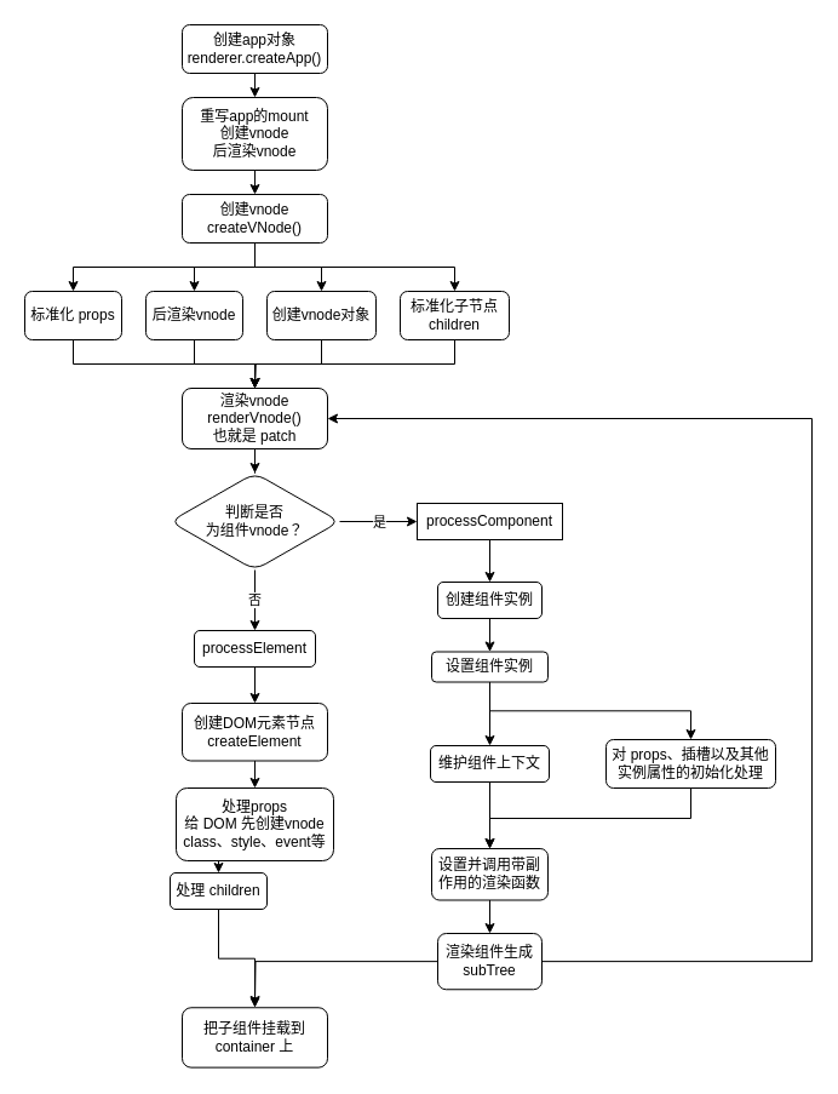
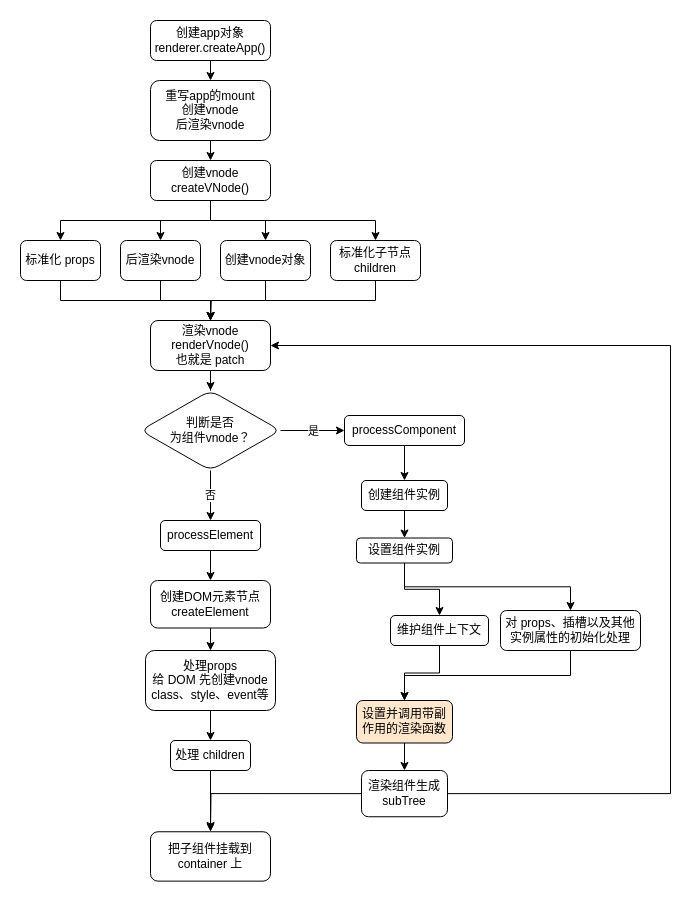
  <mxCell id="0" />
  <mxCell id="1" parent="0" />
  <mxCell id="2" style="edgeStyle=orthogonalEdgeStyle;rounded=0;orthogonalLoop=1;jettySize=auto;html=1;exitX=0.5;exitY=1;exitDx=0;exitDy=0;entryX=0.5;entryY=0;entryDx=0;entryDy=0;" edge="1" parent="1" source="3" target="5"><mxGeometry relative="1" as="geometry" /></mxCell>
  <mxCell id="3" value="创建app对象&lt;br&gt;renderer.createApp()" style="rounded=1;whiteSpace=wrap;html=1;" vertex="1" parent="1"><mxGeometry x="150" y="20" width="120" height="40" as="geometry" /></mxCell>
  <mxCell id="4" style="edgeStyle=orthogonalEdgeStyle;rounded=0;orthogonalLoop=1;jettySize=auto;html=1;exitX=0.5;exitY=1;exitDx=0;exitDy=0;entryX=0.5;entryY=0;entryDx=0;entryDy=0;strokeColor=#000000;endFill=1;" edge="1" parent="1" source="5" target="10"><mxGeometry relative="1" as="geometry" /></mxCell>
  <mxCell id="5" value="重写app的mount&lt;br&gt;创建vnode&lt;br&gt;后渲染vnode" style="rounded=1;whiteSpace=wrap;html=1;" vertex="1" parent="1"><mxGeometry x="150" y="80" width="120" height="60" as="geometry" /></mxCell>
  <mxCell id="6" style="edgeStyle=orthogonalEdgeStyle;rounded=0;orthogonalLoop=1;jettySize=auto;html=1;exitX=0.5;exitY=1;exitDx=0;exitDy=0;entryX=0.5;entryY=0;entryDx=0;entryDy=0;strokeColor=#000000;endFill=1;" edge="1" parent="1" source="10" target="14"><mxGeometry relative="1" as="geometry" /></mxCell>
  <mxCell id="7" style="edgeStyle=orthogonalEdgeStyle;rounded=0;orthogonalLoop=1;jettySize=auto;html=1;exitX=0.5;exitY=1;exitDx=0;exitDy=0;entryX=0.5;entryY=0;entryDx=0;entryDy=0;strokeColor=#000000;endFill=1;" edge="1" parent="1" source="10" target="16"><mxGeometry relative="1" as="geometry" /></mxCell>
  <mxCell id="8" style="edgeStyle=orthogonalEdgeStyle;rounded=0;orthogonalLoop=1;jettySize=auto;html=1;exitX=0.5;exitY=1;exitDx=0;exitDy=0;entryX=0.5;entryY=0;entryDx=0;entryDy=0;strokeColor=#000000;endFill=1;" edge="1" parent="1" source="10" target="18"><mxGeometry relative="1" as="geometry" /></mxCell>
  <mxCell id="9" style="edgeStyle=orthogonalEdgeStyle;rounded=0;orthogonalLoop=1;jettySize=auto;html=1;exitX=0.5;exitY=1;exitDx=0;exitDy=0;entryX=0.5;entryY=0;entryDx=0;entryDy=0;strokeColor=#000000;endFill=1;" edge="1" parent="1" source="10" target="20"><mxGeometry relative="1" as="geometry" /></mxCell>
  <mxCell id="10" value="创建vnode&lt;br&gt;createVNode()" style="rounded=1;whiteSpace=wrap;html=1;" vertex="1" parent="1"><mxGeometry x="150" y="160" width="120" height="40" as="geometry" /></mxCell>
  <mxCell id="11" value="" style="edgeStyle=orthogonalEdgeStyle;rounded=0;orthogonalLoop=1;jettySize=auto;html=1;strokeColor=#000000;endFill=1;" edge="1" parent="1" source="12" target="21"><mxGeometry relative="1" as="geometry" /></mxCell>
  <mxCell id="12" value="渲染vnode&lt;br&gt;renderVnode()&lt;br&gt;也就是 patch" style="rounded=1;whiteSpace=wrap;html=1;" vertex="1" parent="1"><mxGeometry x="150" y="320" width="120" height="50" as="geometry" /></mxCell>
  <mxCell id="13" style="edgeStyle=orthogonalEdgeStyle;rounded=0;orthogonalLoop=1;jettySize=auto;html=1;exitX=0.5;exitY=1;exitDx=0;exitDy=0;strokeColor=#000000;endFill=1;" edge="1" parent="1" source="14" target="12"><mxGeometry relative="1" as="geometry" /></mxCell>
  <mxCell id="14" value="标准化 props&lt;br&gt;" style="rounded=1;whiteSpace=wrap;html=1;" vertex="1" parent="1"><mxGeometry x="20" y="240" width="80" height="40" as="geometry" /></mxCell>
  <mxCell id="15" style="edgeStyle=orthogonalEdgeStyle;rounded=0;orthogonalLoop=1;jettySize=auto;html=1;exitX=0.5;exitY=1;exitDx=0;exitDy=0;strokeColor=#000000;endFill=1;" edge="1" parent="1" source="16"><mxGeometry relative="1" as="geometry"><mxPoint x="210" y="320" as="targetPoint" /></mxGeometry></mxCell>
  <mxCell id="16" value="后渲染vnode" style="rounded=1;whiteSpace=wrap;html=1;" vertex="1" parent="1"><mxGeometry x="120" y="240" width="80" height="40" as="geometry" /></mxCell>
  <mxCell id="17" style="edgeStyle=orthogonalEdgeStyle;rounded=0;orthogonalLoop=1;jettySize=auto;html=1;exitX=0.5;exitY=1;exitDx=0;exitDy=0;strokeColor=#000000;endFill=1;" edge="1" parent="1" source="18"><mxGeometry relative="1" as="geometry"><mxPoint x="210" y="320" as="targetPoint" /></mxGeometry></mxCell>
  <mxCell id="18" value="创建vnode对象" style="rounded=1;whiteSpace=wrap;html=1;" vertex="1" parent="1"><mxGeometry x="220" y="240" width="90" height="40" as="geometry" /></mxCell>
  <mxCell id="19" style="edgeStyle=orthogonalEdgeStyle;rounded=0;orthogonalLoop=1;jettySize=auto;html=1;exitX=0.5;exitY=1;exitDx=0;exitDy=0;entryX=0.5;entryY=0;entryDx=0;entryDy=0;strokeColor=#000000;endFill=1;" edge="1" parent="1" source="20" target="12"><mxGeometry relative="1" as="geometry" /></mxCell>
  <mxCell id="20" value="标准化子节点 children" style="rounded=1;whiteSpace=wrap;html=1;" vertex="1" parent="1"><mxGeometry x="330" y="240" width="90" height="40" as="geometry" /></mxCell>
  <mxCell id="21" value="判断是否&lt;br&gt;为组件vnode？" style="rhombus;whiteSpace=wrap;html=1;rounded=1;" vertex="1" parent="1"><mxGeometry x="140" y="390" width="140" height="80" as="geometry" /></mxCell>
  <mxCell id="22" value="" style="edgeStyle=orthogonalEdgeStyle;rounded=0;orthogonalLoop=1;jettySize=auto;html=1;strokeColor=#000000;endFill=1;" edge="1" parent="1" source="23" target="30"><mxGeometry relative="1" as="geometry" /></mxCell>
- <mxCell id="23" value="processComponent" style="whiteSpace=wrap;html=1;rounded=0;" vertex="1" parent="1"><mxGeometry x="344" y="415" width="120" height="30" as="geometry" /></mxCell>
+ <mxCell id="23" value="processComponent" style="whiteSpace=wrap;html=1;rounded=1;" vertex="1" parent="1"><mxGeometry x="344" y="415" width="120" height="30" as="geometry" /></mxCell>
  <mxCell id="24" style="edgeStyle=orthogonalEdgeStyle;rounded=0;orthogonalLoop=1;jettySize=auto;html=1;exitX=0.5;exitY=1;exitDx=0;exitDy=0;entryX=0.5;entryY=0;entryDx=0;entryDy=0;strokeColor=#000000;endFill=1;" edge="1" parent="1" source="25" target="44"><mxGeometry relative="1" as="geometry" /></mxCell>
  <mxCell id="25" value="processElement" style="whiteSpace=wrap;html=1;rounded=1;" vertex="1" parent="1"><mxGeometry x="160" y="520" width="100" height="30" as="geometry" /></mxCell>
  <mxCell id="26" value="否" style="endArrow=classic;rounded=0;strokeColor=#000000;exitX=0.5;exitY=1;exitDx=0;exitDy=0;entryX=0.5;entryY=0;entryDx=0;entryDy=0;html=1;" edge="1" parent="1" source="21" target="25"><mxGeometry relative="1" as="geometry"><mxPoint x="190" y="510" as="sourcePoint" /><mxPoint x="290" y="510" as="targetPoint" /><Array as="points" /></mxGeometry></mxCell>
  <mxCell id="27" value="" style="endArrow=classic;html=1;rounded=0;strokeColor=#000000;exitX=1;exitY=0.5;exitDx=0;exitDy=0;entryX=0;entryY=0.5;entryDx=0;entryDy=0;" edge="1" parent="1" source="21" target="23"><mxGeometry relative="1" as="geometry"><mxPoint x="360" y="170" as="sourcePoint" /><mxPoint x="460" y="170" as="targetPoint" /></mxGeometry></mxCell>
  <mxCell id="28" value="是" style="edgeLabel;resizable=0;html=1;align=center;verticalAlign=middle;" connectable="0" vertex="1" parent="27"><mxGeometry relative="1" as="geometry" /></mxCell>
  <mxCell id="29" value="" style="edgeStyle=orthogonalEdgeStyle;rounded=0;orthogonalLoop=1;jettySize=auto;html=1;strokeColor=#000000;endFill=1;" edge="1" parent="1" source="30" target="33"><mxGeometry relative="1" as="geometry" /></mxCell>
  <mxCell id="30" value="创建组件实例" style="whiteSpace=wrap;html=1;rounded=1;" vertex="1" parent="1"><mxGeometry x="361" y="480" width="86" height="30" as="geometry" /></mxCell>
  <mxCell id="31" value="" style="edgeStyle=orthogonalEdgeStyle;rounded=0;orthogonalLoop=1;jettySize=auto;html=1;strokeColor=#000000;endFill=1;" edge="1" parent="1" source="33" target="37"><mxGeometry relative="1" as="geometry" /></mxCell>
  <mxCell id="32" style="edgeStyle=orthogonalEdgeStyle;rounded=0;orthogonalLoop=1;jettySize=auto;html=1;exitX=0.5;exitY=1;exitDx=0;exitDy=0;entryX=0.5;entryY=0;entryDx=0;entryDy=0;strokeColor=#000000;endFill=1;" edge="1" parent="1" source="33" target="39"><mxGeometry relative="1" as="geometry" /></mxCell>
  <mxCell id="33" value="设置组件实例" style="whiteSpace=wrap;html=1;rounded=1;" vertex="1" parent="1"><mxGeometry x="356" y="537.5" width="96" height="25" as="geometry" /></mxCell>
  <mxCell id="34" value="" style="edgeStyle=orthogonalEdgeStyle;rounded=0;orthogonalLoop=1;jettySize=auto;html=1;strokeColor=#000000;endFill=1;" edge="1" parent="1" source="35" target="42"><mxGeometry relative="1" as="geometry" /></mxCell>
- <mxCell id="35" value="设置并调用带副作用的渲染函数" style="whiteSpace=wrap;html=1;rounded=1;" vertex="1" parent="1"><mxGeometry x="356" y="700" width="96" height="42.5" as="geometry" /></mxCell>
+ <mxCell id="35" value="设置并调用带副作用的渲染函数" style="whiteSpace=wrap;html=1;rounded=1;fillColor=#ffe6cc;" vertex="1" parent="1"><mxGeometry x="356" y="700" width="96" height="42.5" as="geometry" /></mxCell>
  <mxCell id="36" style="edgeStyle=orthogonalEdgeStyle;rounded=0;orthogonalLoop=1;jettySize=auto;html=1;exitX=0.5;exitY=1;exitDx=0;exitDy=0;strokeColor=#000000;endFill=1;" edge="1" parent="1" source="37" target="35"><mxGeometry relative="1" as="geometry" /></mxCell>
- <mxCell id="37" value="维护组件上下文" style="whiteSpace=wrap;html=1;rounded=1;" vertex="1" parent="1"><mxGeometry x="355" y="615" width="98" height="30" as="geometry" /></mxCell>
+ <mxCell id="37" value="维护组件上下文" style="whiteSpace=wrap;html=1;rounded=1;" vertex="1" parent="1"><mxGeometry x="390" y="615" width="98" height="30" as="geometry" /></mxCell>
  <mxCell id="38" style="edgeStyle=orthogonalEdgeStyle;rounded=0;orthogonalLoop=1;jettySize=auto;html=1;exitX=0.5;exitY=1;exitDx=0;exitDy=0;entryX=0.5;entryY=0;entryDx=0;entryDy=0;strokeColor=#000000;endFill=1;" edge="1" parent="1" source="39" target="35"><mxGeometry relative="1" as="geometry" /></mxCell>
  <mxCell id="39" value="对 props、插槽以及其他实例属性的初始化处理" style="rounded=1;whiteSpace=wrap;html=1;" vertex="1" parent="1"><mxGeometry x="500" y="610" width="140" height="40" as="geometry" /></mxCell>
  <mxCell id="40" style="edgeStyle=orthogonalEdgeStyle;rounded=0;orthogonalLoop=1;jettySize=auto;html=1;exitX=1;exitY=0.5;exitDx=0;exitDy=0;entryX=1;entryY=0.5;entryDx=0;entryDy=0;strokeColor=#000000;endFill=1;" edge="1" parent="1" source="42" target="12"><mxGeometry relative="1" as="geometry"><Array as="points"><mxPoint x="670" y="793" /><mxPoint x="670" y="345" /></Array></mxGeometry></mxCell>
  <mxCell id="41" style="edgeStyle=orthogonalEdgeStyle;rounded=0;orthogonalLoop=1;jettySize=auto;html=1;exitX=0;exitY=0.5;exitDx=0;exitDy=0;strokeColor=#000000;endFill=1;" edge="1" parent="1" source="42"><mxGeometry relative="1" as="geometry"><mxPoint x="210" y="830" as="targetPoint" /></mxGeometry></mxCell>
  <mxCell id="42" value="渲染组件生成 subTree" style="whiteSpace=wrap;html=1;rounded=1;" vertex="1" parent="1"><mxGeometry x="361" y="770" width="86" height="46.25" as="geometry" /></mxCell>
  <mxCell id="43" style="edgeStyle=orthogonalEdgeStyle;rounded=0;orthogonalLoop=1;jettySize=auto;html=1;exitX=0.5;exitY=1;exitDx=0;exitDy=0;entryX=0.5;entryY=0;entryDx=0;entryDy=0;strokeColor=#000000;endFill=1;" edge="1" parent="1" source="44" target="46"><mxGeometry relative="1" as="geometry" /></mxCell>
  <mxCell id="44" value="创建DOM元素节点&lt;br&gt;createElement" style="rounded=1;whiteSpace=wrap;html=1;" vertex="1" parent="1"><mxGeometry x="150" y="580" width="120" height="47.5" as="geometry" /></mxCell>
  <mxCell id="45" style="edgeStyle=orthogonalEdgeStyle;rounded=0;orthogonalLoop=1;jettySize=auto;html=1;exitX=0.5;exitY=1;exitDx=0;exitDy=0;entryX=0.5;entryY=0;entryDx=0;entryDy=0;strokeColor=#000000;endFill=1;" edge="1" parent="1" source="46" target="48"><mxGeometry relative="1" as="geometry" /></mxCell>
  <mxCell id="46" value="处理props&lt;br&gt;给 DOM 先创建vnode class、style、event等" style="rounded=1;whiteSpace=wrap;html=1;" vertex="1" parent="1"><mxGeometry x="145" y="650" width="130" height="60" as="geometry" /></mxCell>
  <mxCell id="47" value="" style="edgeStyle=orthogonalEdgeStyle;rounded=0;orthogonalLoop=1;jettySize=auto;html=1;strokeColor=#000000;endFill=1;" edge="1" parent="1" source="48" target="49"><mxGeometry relative="1" as="geometry" /></mxCell>
- <mxCell id="48" value="处理 children&lt;br&gt;" style="rounded=1;whiteSpace=wrap;html=1;" vertex="1" parent="1"><mxGeometry x="140" y="720" width="80" height="30" as="geometry" /></mxCell>
+ <mxCell id="48" value="处理 children&lt;br&gt;" style="rounded=1;whiteSpace=wrap;html=1;" vertex="1" parent="1"><mxGeometry x="170" y="740" width="80" height="30" as="geometry" /></mxCell>
  <mxCell id="49" value="把子组件挂载到 container 上" style="whiteSpace=wrap;html=1;rounded=1;" vertex="1" parent="1"><mxGeometry x="150" y="831.26" width="120" height="49.37" as="geometry" /></mxCell>
